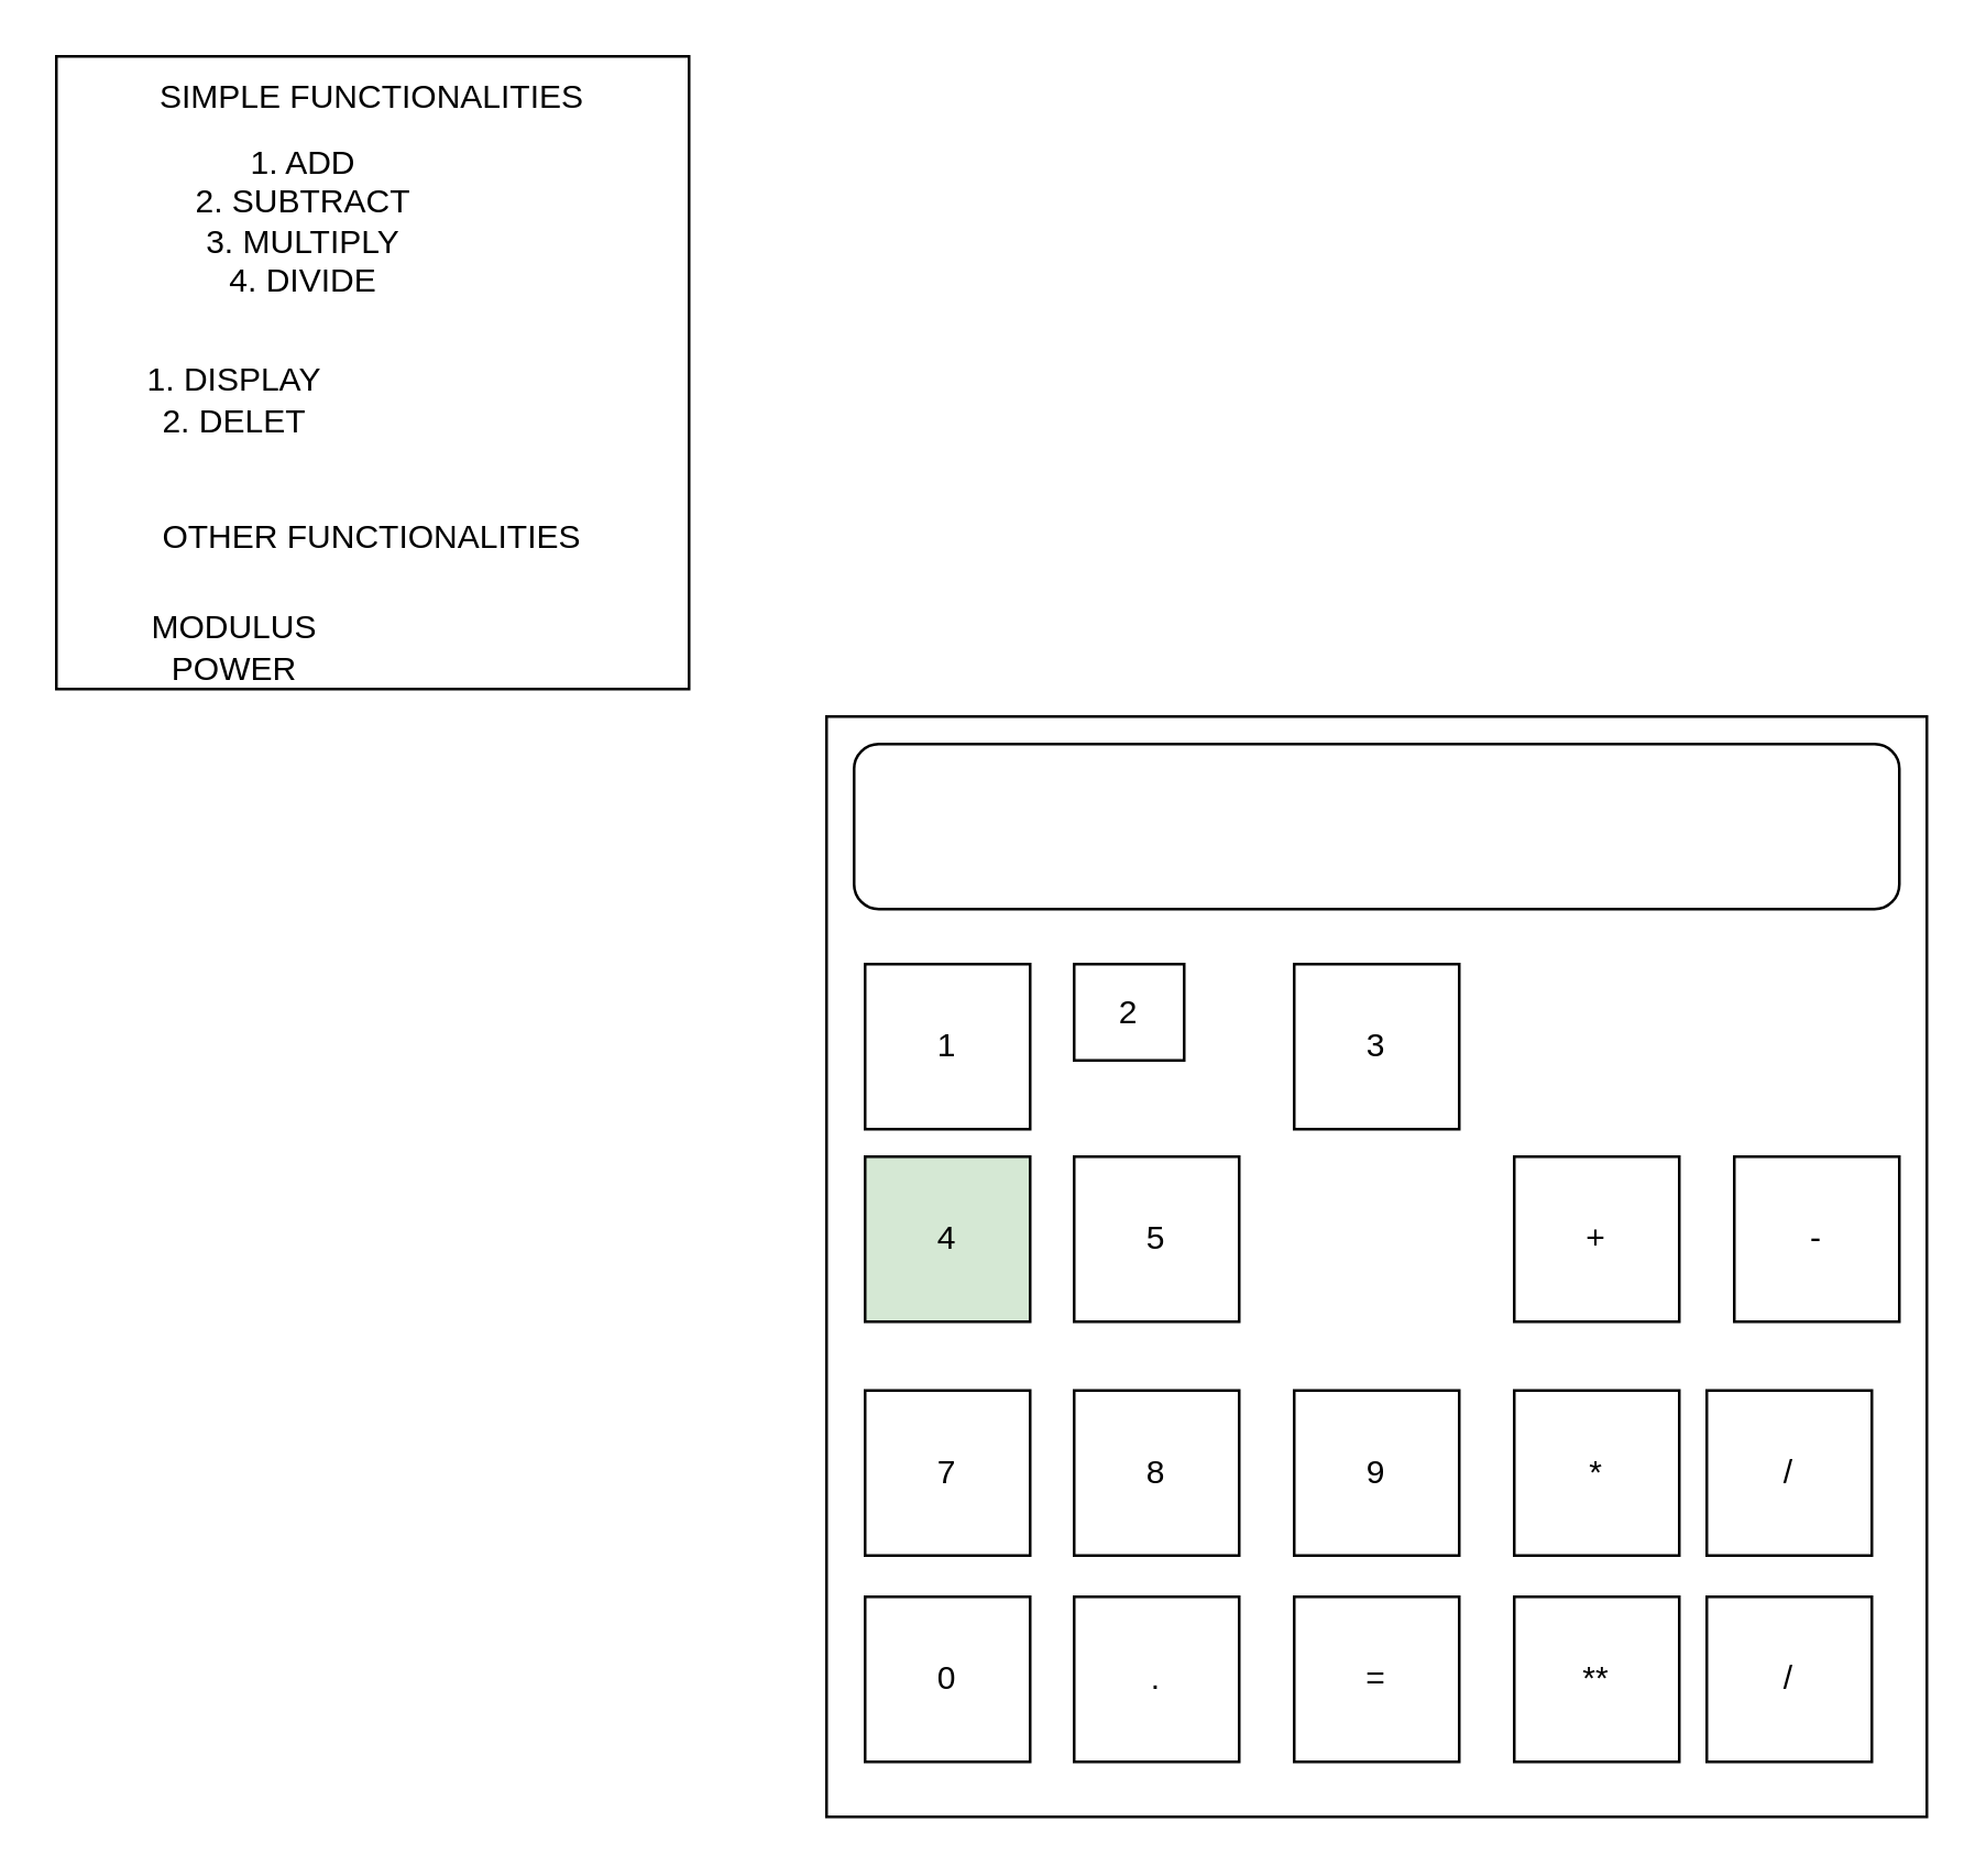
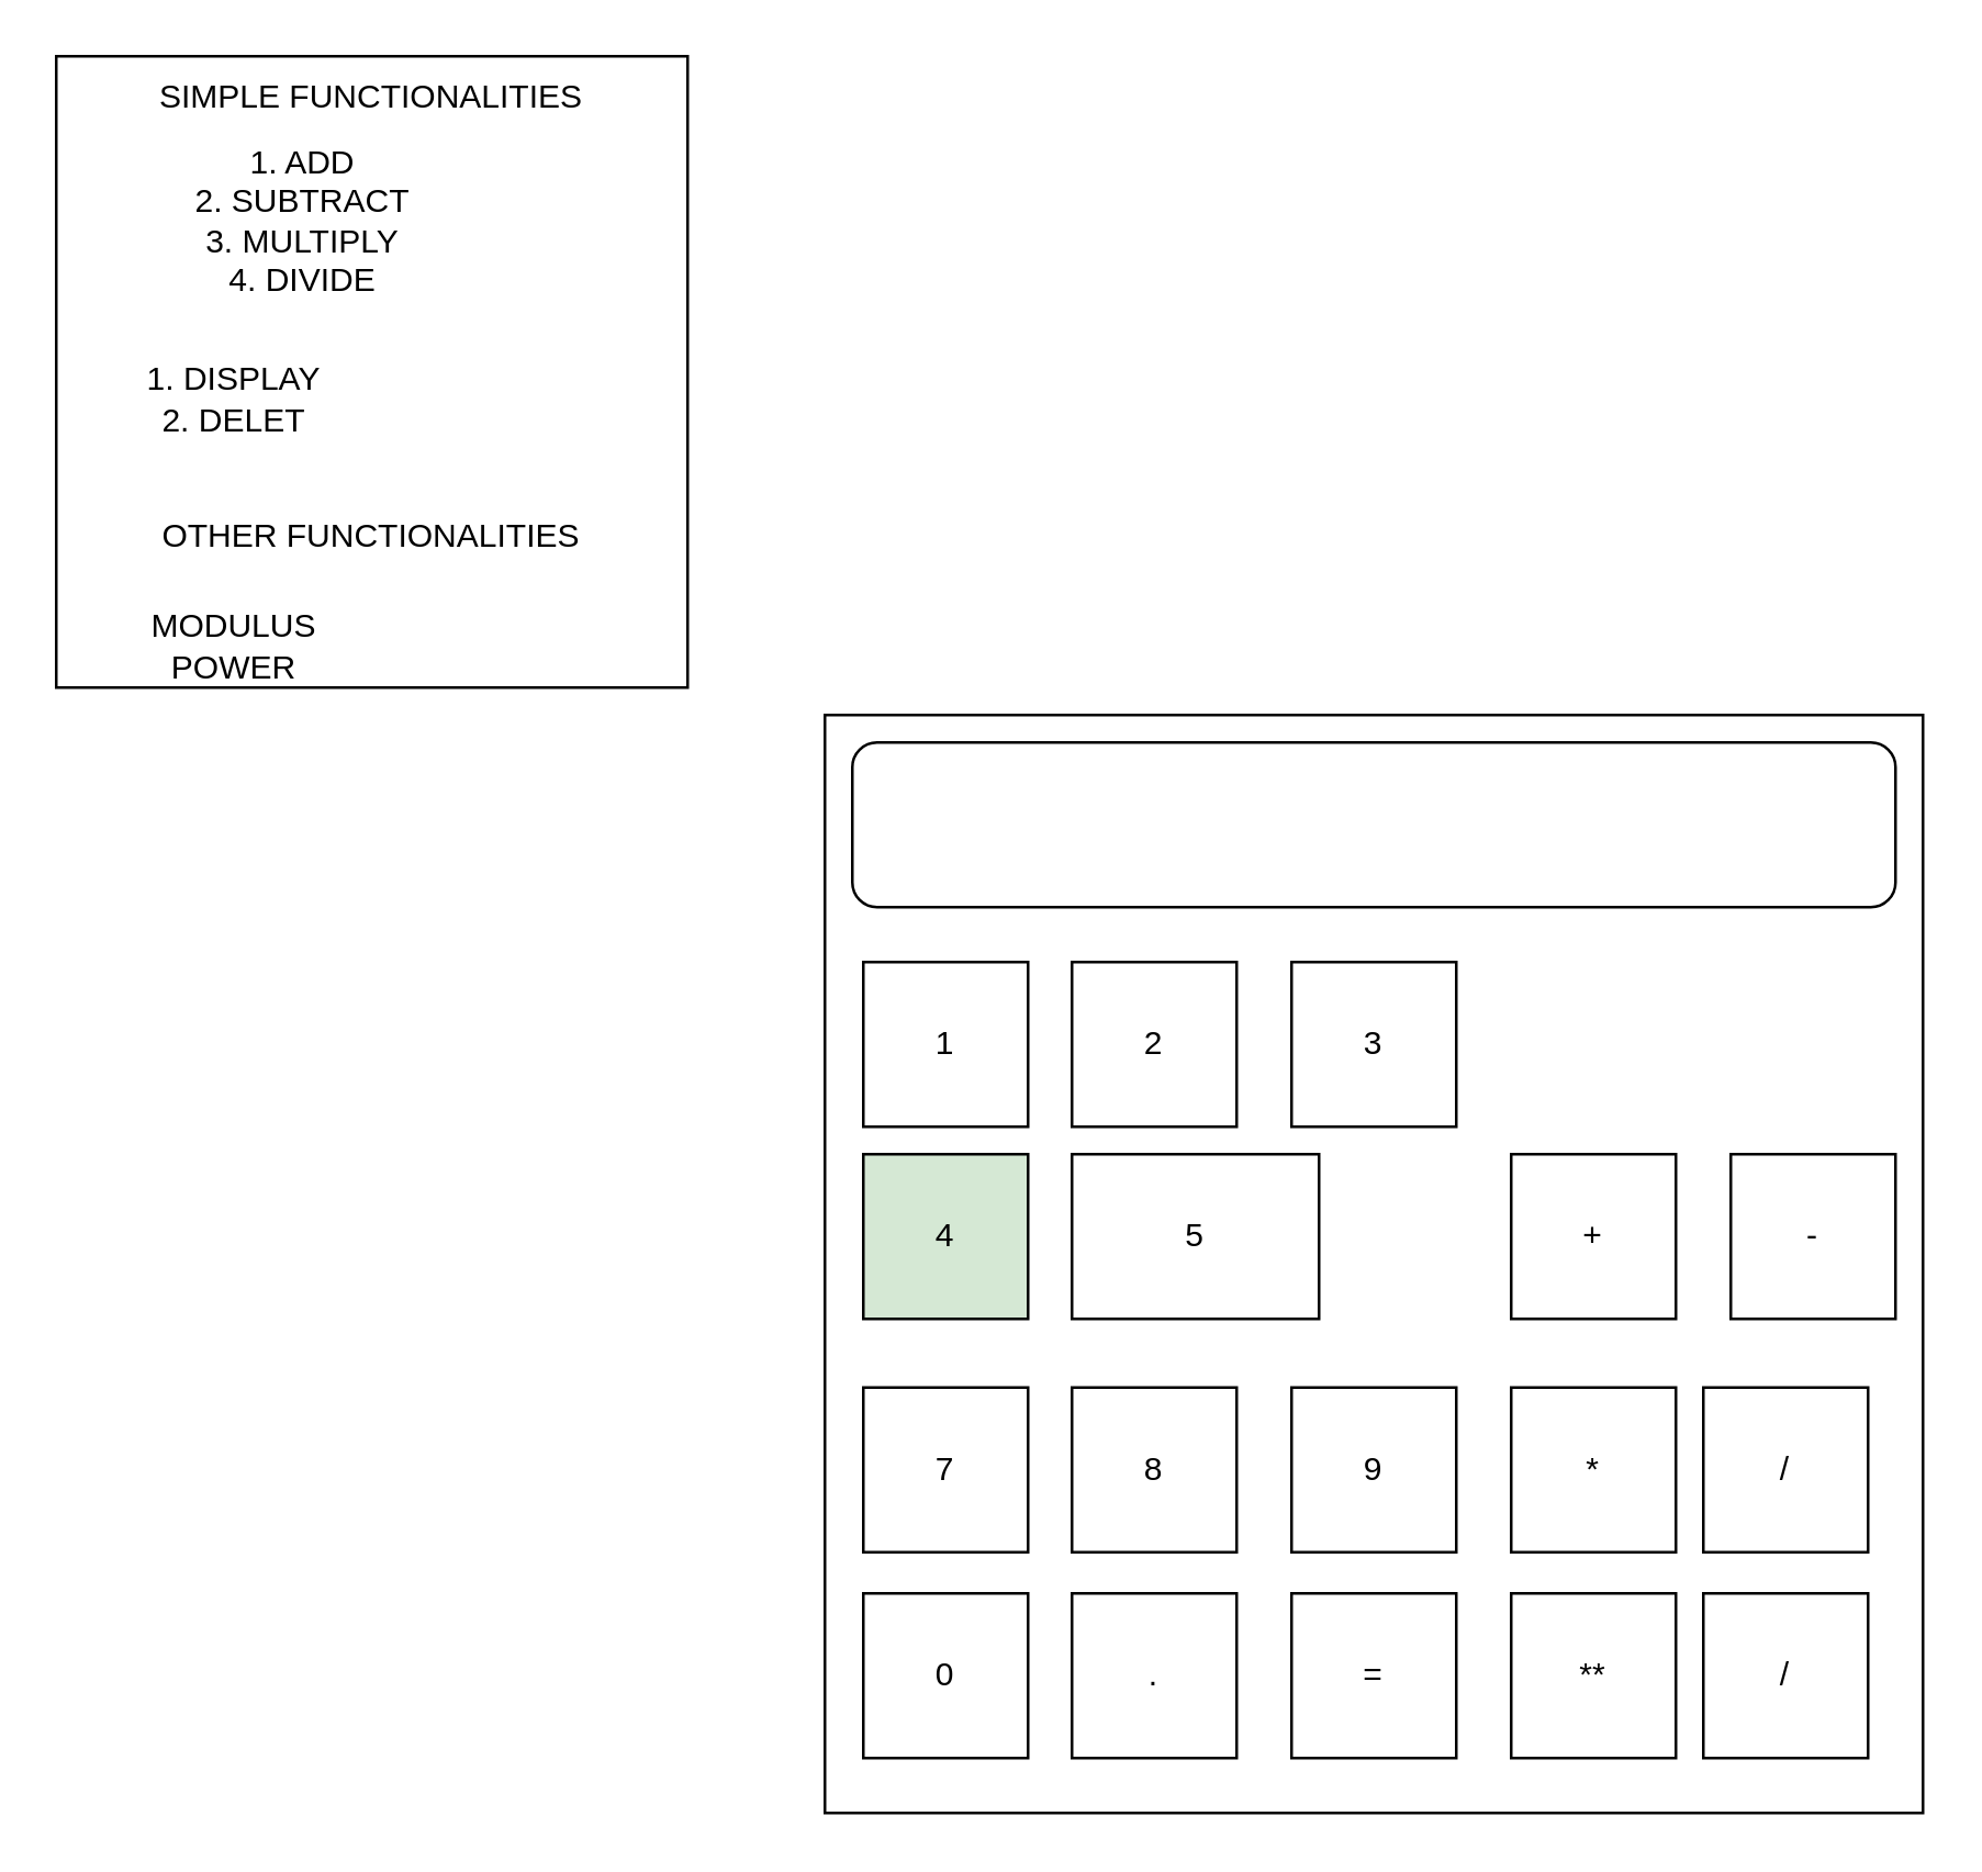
  <mxCell id="0" />
  <mxCell id="1" parent="0" />
  <mxCell id="2" value="" style="whiteSpace=wrap;html=1;aspect=fixed;" vertex="1" parent="1"><mxGeometry x="20" y="20" width="230" height="230" as="geometry" /></mxCell>
  <mxCell id="3" value="SIMPLE FUNCTIONALITIES" style="text;html=1;strokeColor=none;fillColor=none;align=center;verticalAlign=middle;whiteSpace=wrap;rounded=0;" vertex="1" parent="1"><mxGeometry x="20" y="20" width="230" height="30" as="geometry" /></mxCell>
  <mxCell id="4" value="1. ADD&lt;br&gt;2. SUBTRACT&lt;br&gt;3. MULTIPLY&lt;br&gt;4. DIVIDE" style="text;html=1;strokeColor=none;fillColor=none;align=center;verticalAlign=middle;whiteSpace=wrap;rounded=0;" vertex="1" parent="1"><mxGeometry x="45" y="65" width="130" height="30" as="geometry" /></mxCell>
  <mxCell id="5" value="OTHER FUNCTIONALITIES" style="text;html=1;strokeColor=none;fillColor=none;align=center;verticalAlign=middle;whiteSpace=wrap;rounded=0;" vertex="1" parent="1"><mxGeometry x="20" y="180" width="230" height="30" as="geometry" /></mxCell>
  <mxCell id="6" value="1. DISPLAY&lt;br&gt;2. DELET&lt;br&gt;" style="text;html=1;strokeColor=none;fillColor=none;align=center;verticalAlign=middle;whiteSpace=wrap;rounded=0;" vertex="1" parent="1"><mxGeometry x="20" y="130" width="130" height="30" as="geometry" /></mxCell>
  <mxCell id="7" value="MODULUS&lt;br&gt;POWER" style="text;html=1;strokeColor=none;fillColor=none;align=center;verticalAlign=middle;whiteSpace=wrap;rounded=0;" vertex="1" parent="1"><mxGeometry x="20" y="220" width="130" height="30" as="geometry" /></mxCell>
  <mxCell id="8" value="" style="whiteSpace=wrap;html=1;aspect=fixed;" vertex="1" parent="1"><mxGeometry x="300" y="260" width="400" height="400" as="geometry" /></mxCell>
  <mxCell id="9" value="" style="rounded=1;whiteSpace=wrap;html=1;" vertex="1" parent="1"><mxGeometry x="310" y="270" width="380" height="60" as="geometry" /></mxCell>
  <mxCell id="10" value="1" style="rounded=0;whiteSpace=wrap;html=1;" vertex="1" parent="1"><mxGeometry x="314" y="350" width="60" height="60" as="geometry" /></mxCell>
  <mxCell id="11" value="4" style="rounded=0;whiteSpace=wrap;html=1;fillColor=#d5e8d4;" vertex="1" parent="1"><mxGeometry x="314" y="420" width="60" height="60" as="geometry" /></mxCell>
- <mxCell id="12" value="5" style="rounded=0;whiteSpace=wrap;html=1;" vertex="1" parent="1"><mxGeometry x="390" y="420" width="60" height="60" as="geometry" /></mxCell>
- <mxCell id="13" value="2" style="rounded=0;whiteSpace=wrap;html=1;" vertex="1" parent="1"><mxGeometry x="390" y="350" width="40" height="35" as="geometry" /></mxCell>
+ <mxCell id="12" value="5" style="rounded=0;whiteSpace=wrap;html=1;" vertex="1" parent="1"><mxGeometry x="390" y="420" width="90" height="60" as="geometry" /></mxCell>
+ <mxCell id="13" value="2" style="rounded=0;whiteSpace=wrap;html=1;" vertex="1" parent="1"><mxGeometry x="390" y="350" width="60" height="60" as="geometry" /></mxCell>
  <mxCell id="14" value="3" style="rounded=0;whiteSpace=wrap;html=1;" vertex="1" parent="1"><mxGeometry x="470" y="350" width="60" height="60" as="geometry" /></mxCell>
  <mxCell id="15" value="9" style="rounded=0;whiteSpace=wrap;html=1;" vertex="1" parent="1"><mxGeometry x="470" y="505" width="60" height="60" as="geometry" /></mxCell>
  <mxCell id="16" value="8" style="rounded=0;whiteSpace=wrap;html=1;" vertex="1" parent="1"><mxGeometry x="390" y="505" width="60" height="60" as="geometry" /></mxCell>
  <mxCell id="17" value="7" style="rounded=0;whiteSpace=wrap;html=1;" vertex="1" parent="1"><mxGeometry x="314" y="505" width="60" height="60" as="geometry" /></mxCell>
  <mxCell id="18" value="0" style="rounded=0;whiteSpace=wrap;html=1;" vertex="1" parent="1"><mxGeometry x="314" y="580" width="60" height="60" as="geometry" /></mxCell>
  <mxCell id="19" value=".&lt;span style=&quot;color: rgba(0, 0, 0, 0); font-family: monospace; font-size: 0px; text-align: start;&quot;&gt;%3CmxGraphModel%3E%3Croot%3E%3CmxCell%20id%3D%220%22%2F%3E%3CmxCell%20id%3D%221%22%20parent%3D%220%22%2F%3E%3CmxCell%20id%3D%222%22%20value%3D%221%22%20style%3D%22rounded%3D0%3BwhiteSpace%3Dwrap%3Bhtml%3D1%3B%22%20vertex%3D%221%22%20parent%3D%221%22%3E%3CmxGeometry%20x%3D%22540%22%20y%3D%22440%22%20width%3D%2260%22%20height%3D%2260%22%20as%3D%22geometry%22%2F%3E%3C%2FmxCell%3E%3C%2Froot%3E%3C%2FmxGraphModel%3E&lt;/span&gt;" style="rounded=0;whiteSpace=wrap;html=1;" vertex="1" parent="1"><mxGeometry x="390" y="580" width="60" height="60" as="geometry" /></mxCell>
  <mxCell id="20" value="=&lt;span style=&quot;color: rgba(0, 0, 0, 0); font-family: monospace; font-size: 0px; text-align: start;&quot;&gt;%3CmxGraphModel%3E%3Croot%3E%3CmxCell%20id%3D%220%22%2F%3E%3CmxCell%20id%3D%221%22%20parent%3D%220%22%2F%3E%3CmxCell%20id%3D%222%22%20value%3D%221%22%20style%3D%22rounded%3D0%3BwhiteSpace%3Dwrap%3Bhtml%3D1%3B%22%20vertex%3D%221%22%20parent%3D%221%22%3E%3CmxGeometry%20x%3D%22540%22%20y%3D%22440%22%20width%3D%2260%22%20height%3D%2260%22%20as%3D%22geometry%22%2F%3E%3C%2FmxCell%3E%3C%2Froot%3E%3C%2FmxGraphModel%3E&lt;/span&gt;&lt;span style=&quot;color: rgba(0, 0, 0, 0); font-family: monospace; font-size: 0px; text-align: start;&quot;&gt;%3CmxGraphModel%3E%3Croot%3E%3CmxCell%20id%3D%220%22%2F%3E%3CmxCell%20id%3D%221%22%20parent%3D%220%22%2F%3E%3CmxCell%20id%3D%222%22%20value%3D%221%22%20style%3D%22rounded%3D0%3BwhiteSpace%3Dwrap%3Bhtml%3D1%3B%22%20vertex%3D%221%22%20parent%3D%221%22%3E%3CmxGeometry%20x%3D%22540%22%20y%3D%22440%22%20width%3D%2260%22%20height%3D%2260%22%20as%3D%22geometry%22%2F%3E%3C%2FmxCell%3E%3C%2Froot%3E%3C%2FmxGraphModel%3E&lt;/span&gt;" style="rounded=0;whiteSpace=wrap;html=1;" vertex="1" parent="1"><mxGeometry x="470" y="580" width="60" height="60" as="geometry" /></mxCell>
  <mxCell id="21" value="-" style="rounded=0;whiteSpace=wrap;html=1;" vertex="1" parent="1"><mxGeometry x="630" y="420" width="60" height="60" as="geometry" /></mxCell>
  <mxCell id="22" value="/" style="rounded=0;whiteSpace=wrap;html=1;" vertex="1" parent="1"><mxGeometry x="620" y="505" width="60" height="60" as="geometry" /></mxCell>
  <mxCell id="23" value="*" style="rounded=0;whiteSpace=wrap;html=1;" vertex="1" parent="1"><mxGeometry x="550" y="505" width="60" height="60" as="geometry" /></mxCell>
  <mxCell id="24" value="+" style="rounded=0;whiteSpace=wrap;html=1;" vertex="1" parent="1"><mxGeometry x="550" y="420" width="60" height="60" as="geometry" /></mxCell>
  <mxCell id="25" value="**&lt;span style=&quot;color: rgba(0, 0, 0, 0); font-family: monospace; font-size: 0px; text-align: start;&quot;&gt;%3CmxGraphModel%3E%3Croot%3E%3CmxCell%20id%3D%220%22%2F%3E%3CmxCell%20id%3D%221%22%20parent%3D%220%22%2F%3E%3CmxCell%20id%3D%222%22%20value%3D%22%2F%22%20style%3D%22rounded%3D0%3BwhiteSpace%3Dwrap%3Bhtml%3D1%3B%22%20vertex%3D%221%22%20parent%3D%221%22%3E%3CmxGeometry%20x%3D%22720%22%20y%3D%22525%22%20width%3D%2260%22%20height%3D%2260%22%20as%3D%22geometry%22%2F%3E%3C%2FmxCell%3E%3C%2Froot%3E%3C%2FmxGraphModel%3E&lt;/span&gt;" style="rounded=0;whiteSpace=wrap;html=1;" vertex="1" parent="1"><mxGeometry x="550" y="580" width="60" height="60" as="geometry" /></mxCell>
  <mxCell id="26" value="/" style="rounded=0;whiteSpace=wrap;html=1;" vertex="1" parent="1"><mxGeometry x="620" y="580" width="60" height="60" as="geometry" /></mxCell>
